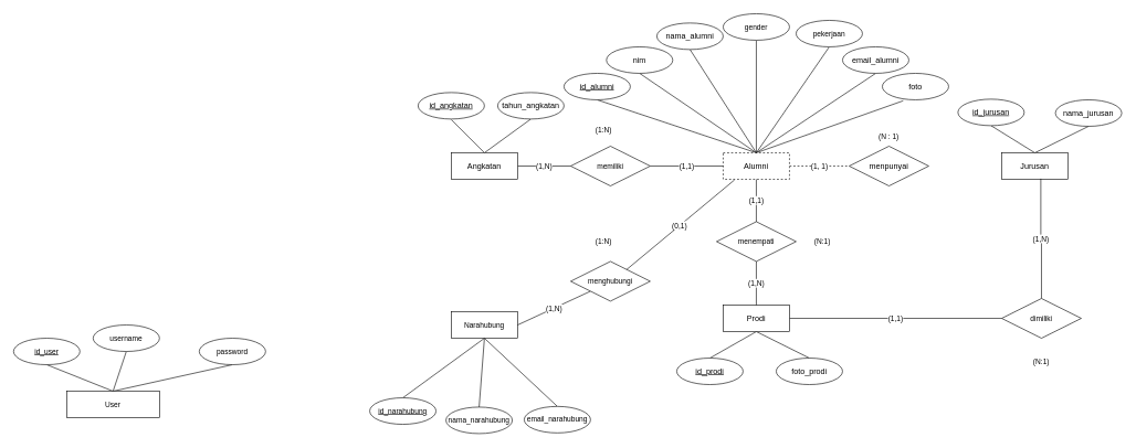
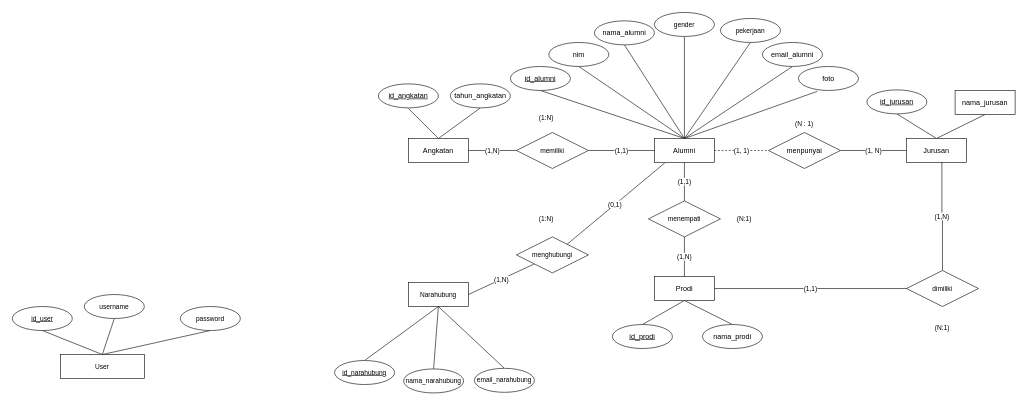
  <mxCell id="0" />
  <mxCell id="1" parent="0" />
  <mxCell id="2" value="(1, 1)" style="edgeStyle=orthogonalEdgeStyle;rounded=0;orthogonalLoop=1;jettySize=auto;html=1;exitX=1;exitY=0.5;exitDx=0;exitDy=0;endArrow=none;endFill=0;dashed=1;" parent="1" source="9" target="22" edge="1"><mxGeometry relative="1" as="geometry" /></mxCell>
  <mxCell id="3" style="shape=connector;rounded=0;orthogonalLoop=1;jettySize=auto;html=1;exitX=0.5;exitY=0;exitDx=0;exitDy=0;entryX=0.5;entryY=1;entryDx=0;entryDy=0;labelBackgroundColor=default;strokeColor=default;fontFamily=Helvetica;fontSize=11;fontColor=default;endArrow=none;endFill=0;" edge="1" parent="1" source="9" target="40"><mxGeometry relative="1" as="geometry" /></mxCell>
  <mxCell id="4" style="shape=connector;rounded=0;orthogonalLoop=1;jettySize=auto;html=1;exitX=0.5;exitY=0;exitDx=0;exitDy=0;entryX=0.315;entryY=1.035;entryDx=0;entryDy=0;entryPerimeter=0;labelBackgroundColor=default;strokeColor=default;fontFamily=Helvetica;fontSize=11;fontColor=default;endArrow=none;endFill=0;" edge="1" parent="1" source="9" target="41"><mxGeometry relative="1" as="geometry" /></mxCell>
  <mxCell id="5" style="shape=connector;rounded=0;orthogonalLoop=1;jettySize=auto;html=1;exitX=0.5;exitY=0;exitDx=0;exitDy=0;labelBackgroundColor=default;strokeColor=default;fontFamily=Helvetica;fontSize=11;fontColor=default;endArrow=none;endFill=0;entryX=0.5;entryY=1;entryDx=0;entryDy=0;" edge="1" parent="1" source="9" target="46"><mxGeometry relative="1" as="geometry"><mxPoint x="1090" y="150" as="targetPoint" /></mxGeometry></mxCell>
  <mxCell id="6" style="shape=connector;rounded=0;orthogonalLoop=1;jettySize=auto;html=1;exitX=0.5;exitY=0;exitDx=0;exitDy=0;entryX=0.5;entryY=1;entryDx=0;entryDy=0;labelBackgroundColor=default;strokeColor=default;fontFamily=Helvetica;fontSize=11;fontColor=default;endArrow=none;endFill=0;" edge="1" parent="1" source="9" target="47"><mxGeometry relative="1" as="geometry" /></mxCell>
  <mxCell id="7" style="shape=connector;rounded=0;orthogonalLoop=1;jettySize=auto;html=1;exitX=0.5;exitY=0;exitDx=0;exitDy=0;entryX=0.5;entryY=1;entryDx=0;entryDy=0;labelBackgroundColor=default;strokeColor=default;fontFamily=Helvetica;fontSize=11;fontColor=default;endArrow=none;endFill=0;" edge="1" parent="1" source="9" target="48"><mxGeometry relative="1" as="geometry" /></mxCell>
  <mxCell id="8" style="edgeStyle=none;shape=connector;rounded=0;orthogonalLoop=1;jettySize=auto;html=1;exitX=0.5;exitY=0;exitDx=0;exitDy=0;entryX=0.5;entryY=1;entryDx=0;entryDy=0;labelBackgroundColor=default;strokeColor=default;fontFamily=Helvetica;fontSize=11;fontColor=default;endArrow=none;endFill=0;" edge="1" parent="1" source="9" target="49"><mxGeometry relative="1" as="geometry" /></mxCell>
- <mxCell id="9" value="Alumni" style="whiteSpace=wrap;html=1;align=center;dashed=1;" parent="1" vertex="1"><mxGeometry x="1090" y="230" width="100" height="40" as="geometry" /></mxCell>
+ <mxCell id="9" value="Alumni" style="whiteSpace=wrap;html=1;align=center;" parent="1" vertex="1"><mxGeometry x="1090" y="230" width="100" height="40" as="geometry" /></mxCell>
  <mxCell id="10" style="shape=connector;rounded=0;orthogonalLoop=1;jettySize=auto;html=1;exitX=0.5;exitY=0;exitDx=0;exitDy=0;entryX=0.5;entryY=1;entryDx=0;entryDy=0;labelBackgroundColor=default;strokeColor=default;fontFamily=Helvetica;fontSize=11;fontColor=default;endArrow=none;endFill=0;" edge="1" parent="1" source="12" target="42"><mxGeometry relative="1" as="geometry" /></mxCell>
  <mxCell id="11" style="shape=connector;rounded=0;orthogonalLoop=1;jettySize=auto;html=1;exitX=0.5;exitY=0;exitDx=0;exitDy=0;entryX=0.5;entryY=1;entryDx=0;entryDy=0;labelBackgroundColor=default;strokeColor=default;fontFamily=Helvetica;fontSize=11;fontColor=default;endArrow=none;endFill=0;" edge="1" parent="1" source="12" target="43"><mxGeometry relative="1" as="geometry" /></mxCell>
  <mxCell id="12" value="Jurusan" style="whiteSpace=wrap;html=1;align=center;" parent="1" vertex="1"><mxGeometry x="1510" y="230" width="100" height="40" as="geometry" /></mxCell>
  <mxCell id="13" value="(1,1)" style="edgeStyle=orthogonalEdgeStyle;shape=connector;rounded=0;orthogonalLoop=1;jettySize=auto;html=1;exitX=1;exitY=0.5;exitDx=0;exitDy=0;labelBackgroundColor=default;strokeColor=default;fontFamily=Helvetica;fontSize=11;fontColor=default;endArrow=none;endFill=0;" parent="1" source="16" target="29" edge="1"><mxGeometry relative="1" as="geometry" /></mxCell>
  <mxCell id="14" style="shape=connector;rounded=0;orthogonalLoop=1;jettySize=auto;html=1;exitX=0.5;exitY=1;exitDx=0;exitDy=0;entryX=0.5;entryY=0;entryDx=0;entryDy=0;labelBackgroundColor=default;strokeColor=default;fontFamily=Helvetica;fontSize=11;fontColor=default;endArrow=none;endFill=0;" edge="1" parent="1" source="16" target="39"><mxGeometry relative="1" as="geometry" /></mxCell>
  <mxCell id="15" style="shape=connector;rounded=0;orthogonalLoop=1;jettySize=auto;html=1;exitX=0.5;exitY=1;exitDx=0;exitDy=0;entryX=0.5;entryY=0;entryDx=0;entryDy=0;labelBackgroundColor=default;strokeColor=default;fontFamily=Helvetica;fontSize=11;fontColor=default;endArrow=none;endFill=0;" edge="1" parent="1" source="16" target="44"><mxGeometry relative="1" as="geometry" /></mxCell>
  <mxCell id="16" value="Prodi" style="whiteSpace=wrap;html=1;align=center;" parent="1" vertex="1"><mxGeometry x="1090" y="460" width="100" height="40" as="geometry" /></mxCell>
  <mxCell id="17" value="(1,N)" style="edgeStyle=orthogonalEdgeStyle;shape=connector;rounded=0;orthogonalLoop=1;jettySize=auto;html=1;labelBackgroundColor=default;strokeColor=default;fontFamily=Helvetica;fontSize=11;fontColor=default;endArrow=none;endFill=0;" parent="1" source="20" target="32" edge="1"><mxGeometry relative="1" as="geometry" /></mxCell>
  <mxCell id="18" style="rounded=0;orthogonalLoop=1;jettySize=auto;html=1;exitX=0.5;exitY=0;exitDx=0;exitDy=0;endArrow=none;endFill=0;" edge="1" parent="1" source="20"><mxGeometry relative="1" as="geometry"><mxPoint x="680" y="180" as="targetPoint" /></mxGeometry></mxCell>
  <mxCell id="19" style="shape=connector;rounded=0;orthogonalLoop=1;jettySize=auto;html=1;exitX=0.5;exitY=0;exitDx=0;exitDy=0;entryX=0.5;entryY=1;entryDx=0;entryDy=0;labelBackgroundColor=default;strokeColor=default;fontFamily=Helvetica;fontSize=11;fontColor=default;endArrow=none;endFill=0;" edge="1" parent="1" source="20" target="45"><mxGeometry relative="1" as="geometry" /></mxCell>
  <mxCell id="20" value="Angkatan" style="whiteSpace=wrap;html=1;align=center;" parent="1" vertex="1"><mxGeometry x="680" y="230" width="100" height="40" as="geometry" /></mxCell>
+ <mxCell id="21" value="(1, N)" style="edgeStyle=orthogonalEdgeStyle;rounded=0;orthogonalLoop=1;jettySize=auto;html=1;endArrow=none;endFill=0;" parent="1" source="22" target="12" edge="1"><mxGeometry relative="1" as="geometry" /></mxCell>
  <mxCell id="22" value="menpunyai" style="shape=rhombus;perimeter=rhombusPerimeter;whiteSpace=wrap;html=1;align=center;" parent="1" vertex="1"><mxGeometry x="1280" y="220" width="120" height="60" as="geometry" /></mxCell>
  <mxCell id="23" value="(N : 1)" style="text;html=1;strokeColor=none;fillColor=none;align=center;verticalAlign=middle;whiteSpace=wrap;rounded=0;fontSize=11;fontFamily=Helvetica;fontColor=default;" parent="1" vertex="1"><mxGeometry x="1310" y="190" width="60" height="30" as="geometry" /></mxCell>
  <mxCell id="24" value="(1,1)" style="edgeStyle=orthogonalEdgeStyle;shape=connector;rounded=0;orthogonalLoop=1;jettySize=auto;html=1;labelBackgroundColor=default;strokeColor=default;fontFamily=Helvetica;fontSize=11;fontColor=default;endArrow=none;endFill=0;" parent="1" source="26" target="9" edge="1"><mxGeometry relative="1" as="geometry" /></mxCell>
  <mxCell id="25" value="(1,N)" style="edgeStyle=orthogonalEdgeStyle;shape=connector;rounded=0;orthogonalLoop=1;jettySize=auto;html=1;labelBackgroundColor=default;strokeColor=default;fontFamily=Helvetica;fontSize=11;fontColor=default;endArrow=none;endFill=0;" parent="1" source="26" target="16" edge="1"><mxGeometry relative="1" as="geometry"><mxPoint as="offset" /></mxGeometry></mxCell>
  <mxCell id="26" value="menempati" style="shape=rhombus;perimeter=rhombusPerimeter;whiteSpace=wrap;html=1;align=center;fontFamily=Helvetica;fontSize=11;fontColor=default;" parent="1" vertex="1"><mxGeometry x="1080" y="334" width="120" height="60" as="geometry" /></mxCell>
  <mxCell id="27" value="(N:1)" style="text;html=1;strokeColor=none;fillColor=none;align=center;verticalAlign=middle;whiteSpace=wrap;rounded=0;fontSize=11;fontFamily=Helvetica;fontColor=default;" parent="1" vertex="1"><mxGeometry x="1210" y="349" width="60" height="30" as="geometry" /></mxCell>
  <mxCell id="28" value="(1,N)" style="edgeStyle=orthogonalEdgeStyle;shape=connector;rounded=0;orthogonalLoop=1;jettySize=auto;html=1;exitX=0.5;exitY=0;exitDx=0;exitDy=0;entryX=0.59;entryY=0.975;entryDx=0;entryDy=0;entryPerimeter=0;labelBackgroundColor=default;strokeColor=default;fontFamily=Helvetica;fontSize=11;fontColor=default;endArrow=none;endFill=0;" parent="1" source="29" target="12" edge="1"><mxGeometry relative="1" as="geometry" /></mxCell>
  <mxCell id="29" value="dimiliki" style="shape=rhombus;perimeter=rhombusPerimeter;whiteSpace=wrap;html=1;align=center;fontFamily=Helvetica;fontSize=11;fontColor=default;" parent="1" vertex="1"><mxGeometry x="1510" y="450" width="120" height="60" as="geometry" /></mxCell>
  <mxCell id="30" value="(N:1)" style="text;html=1;strokeColor=none;fillColor=none;align=center;verticalAlign=middle;whiteSpace=wrap;rounded=0;fontSize=11;fontFamily=Helvetica;fontColor=default;" parent="1" vertex="1"><mxGeometry x="1540" y="530" width="60" height="30" as="geometry" /></mxCell>
  <mxCell id="31" value="(1,1)" style="edgeStyle=orthogonalEdgeStyle;shape=connector;rounded=0;orthogonalLoop=1;jettySize=auto;html=1;labelBackgroundColor=default;strokeColor=default;fontFamily=Helvetica;fontSize=11;fontColor=default;endArrow=none;endFill=0;" parent="1" source="32" target="9" edge="1"><mxGeometry relative="1" as="geometry"><mxPoint as="offset" /></mxGeometry></mxCell>
  <mxCell id="32" value="memiliki" style="shape=rhombus;perimeter=rhombusPerimeter;whiteSpace=wrap;html=1;align=center;fontFamily=Helvetica;fontSize=11;fontColor=default;" parent="1" vertex="1"><mxGeometry y="220" width="120" height="60" as="geometry" x="860" /></mxCell>
  <mxCell id="33" value="(1:N)" style="text;html=1;strokeColor=none;fillColor=none;align=center;verticalAlign=middle;whiteSpace=wrap;rounded=0;fontSize=11;fontFamily=Helvetica;fontColor=default;" parent="1" vertex="1"><mxGeometry x="880" y="180" width="60" height="30" as="geometry" /></mxCell>
  <mxCell id="34" value="(0,1)" style="shape=connector;rounded=0;orthogonalLoop=1;jettySize=auto;html=1;entryX=0.17;entryY=1.025;entryDx=0;entryDy=0;entryPerimeter=0;labelBackgroundColor=default;strokeColor=default;fontFamily=Helvetica;fontSize=11;fontColor=default;endArrow=none;endFill=0;" parent="1" target="9" edge="1"><mxGeometry relative="1" as="geometry"><mxPoint x="940" y="410" as="sourcePoint" /></mxGeometry></mxCell>
  <mxCell id="35" value="(1:N)" style="text;html=1;strokeColor=none;fillColor=none;align=center;verticalAlign=middle;whiteSpace=wrap;rounded=0;fontSize=11;fontFamily=Helvetica;fontColor=default;" parent="1" vertex="1"><mxGeometry x="880" y="349" width="60" height="30" as="geometry" /></mxCell>
  <mxCell id="36" style="shape=connector;rounded=0;orthogonalLoop=1;jettySize=auto;html=1;exitX=0.5;exitY=1;exitDx=0;exitDy=0;labelBackgroundColor=default;strokeColor=default;fontFamily=Helvetica;fontSize=11;fontColor=default;endArrow=none;endFill=0;entryX=0.5;entryY=0;entryDx=0;entryDy=0;" edge="1" parent="1" source="37" target="9"><mxGeometry relative="1" as="geometry" /></mxCell>
  <mxCell id="37" value="email_alumni" style="ellipse;whiteSpace=wrap;html=1;align=center;" vertex="1" parent="1"><mxGeometry x="1270" y="70" width="100" height="40" as="geometry" /></mxCell>
  <mxCell id="38" value="id_angkatan" style="ellipse;whiteSpace=wrap;html=1;align=center;fontStyle=4;" vertex="1" parent="1"><mxGeometry x="630" y="139" width="100" height="40" as="geometry" /></mxCell>
  <mxCell id="39" value="id_prodi" style="ellipse;whiteSpace=wrap;html=1;align=center;fontStyle=4;" vertex="1" parent="1"><mxGeometry x="1020" y="540" width="100" height="40" as="geometry" /></mxCell>
  <mxCell id="40" value="nim" style="ellipse;whiteSpace=wrap;html=1;align=center;" vertex="1" parent="1"><mxGeometry x="914" y="70" width="100" height="40" as="geometry" /></mxCell>
  <mxCell id="41" value="foto" style="ellipse;whiteSpace=wrap;html=1;align=center;" vertex="1" parent="1"><mxGeometry x="1330" y="110" width="100" height="40" as="geometry" /></mxCell>
  <mxCell id="42" value="id_jurusan" style="ellipse;whiteSpace=wrap;html=1;align=center;fontStyle=4;" vertex="1" parent="1"><mxGeometry x="1444" y="149" width="100" height="40" as="geometry" /></mxCell>
- <mxCell id="43" value="nama_jurusan" style="ellipse;whiteSpace=wrap;html=1;align=center;" vertex="1" parent="1"><mxGeometry x="1591" y="150" width="100" height="40" as="geometry" /></mxCell>
- <mxCell id="44" value="foto_prodi" style="ellipse;whiteSpace=wrap;html=1;align=center;" vertex="1" parent="1"><mxGeometry x="1170" y="540" width="100" height="40" as="geometry" /></mxCell>
+ <mxCell id="43" value="nama_jurusan" style="whiteSpace=wrap;html=1;align=center;rounded=0;" vertex="1" parent="1"><mxGeometry x="1591" y="150" width="100" height="40" as="geometry" /></mxCell>
+ <mxCell id="44" value="nama_prodi" style="ellipse;whiteSpace=wrap;html=1;align=center;" vertex="1" parent="1"><mxGeometry x="1170" y="540" width="100" height="40" as="geometry" /></mxCell>
  <mxCell id="45" value="tahun_angkatan" style="ellipse;whiteSpace=wrap;html=1;align=center;" vertex="1" parent="1"><mxGeometry x="750" y="139" width="100" height="40" as="geometry" /></mxCell>
  <mxCell id="46" value="nama_alumni" style="ellipse;whiteSpace=wrap;html=1;align=center;" vertex="1" parent="1"><mxGeometry x="990" y="34" width="100" height="40" as="geometry" /></mxCell>
  <mxCell id="47" value="gender" style="ellipse;whiteSpace=wrap;html=1;align=center;fontFamily=Helvetica;fontSize=11;fontColor=default;" vertex="1" parent="1"><mxGeometry x="1090" y="20" width="100" height="40" as="geometry" /></mxCell>
  <mxCell id="48" value="pekerjaan" style="ellipse;whiteSpace=wrap;html=1;align=center;fontFamily=Helvetica;fontSize=11;fontColor=default;" vertex="1" parent="1"><mxGeometry x="1200" y="30" width="100" height="40" as="geometry" /></mxCell>
  <mxCell id="49" value="id_alumni" style="ellipse;whiteSpace=wrap;html=1;align=center;fontStyle=4" vertex="1" parent="1"><mxGeometry x="850" y="110" width="100" height="40" as="geometry" /></mxCell>
  <mxCell id="50" style="edgeStyle=none;shape=connector;rounded=0;orthogonalLoop=1;jettySize=auto;html=1;exitX=0.5;exitY=0;exitDx=0;exitDy=0;entryX=0.5;entryY=1;entryDx=0;entryDy=0;labelBackgroundColor=default;strokeColor=default;fontFamily=Helvetica;fontSize=11;fontColor=default;endArrow=none;endFill=0;" edge="1" parent="1" source="53" target="54"><mxGeometry relative="1" as="geometry" /></mxCell>
  <mxCell id="51" style="edgeStyle=none;shape=connector;rounded=0;orthogonalLoop=1;jettySize=auto;html=1;exitX=0.5;exitY=0;exitDx=0;exitDy=0;entryX=0.5;entryY=1;entryDx=0;entryDy=0;labelBackgroundColor=default;strokeColor=default;fontFamily=Helvetica;fontSize=11;fontColor=default;endArrow=none;endFill=0;" edge="1" parent="1" source="53" target="55"><mxGeometry relative="1" as="geometry" /></mxCell>
  <mxCell id="52" style="edgeStyle=none;shape=connector;rounded=0;orthogonalLoop=1;jettySize=auto;html=1;exitX=0.5;exitY=0;exitDx=0;exitDy=0;entryX=0.5;entryY=1;entryDx=0;entryDy=0;labelBackgroundColor=default;strokeColor=default;fontFamily=Helvetica;fontSize=11;fontColor=default;endArrow=none;endFill=0;" edge="1" parent="1" source="53" target="56"><mxGeometry relative="1" as="geometry" /></mxCell>
  <mxCell id="53" value="User" style="rounded=0;arcSize=10;whiteSpace=wrap;html=1;align=center;fontFamily=Helvetica;fontSize=11;fontColor=default;" vertex="1" parent="1"><mxGeometry x="100" y="590" width="140" height="40" as="geometry" /></mxCell>
  <mxCell id="54" value="id_user" style="ellipse;whiteSpace=wrap;html=1;align=center;fontFamily=Helvetica;fontSize=11;fontColor=default;fontStyle=4" vertex="1" parent="1"><mxGeometry x="20" y="510" width="100" height="40" as="geometry" /></mxCell>
  <mxCell id="55" value="username" style="ellipse;whiteSpace=wrap;html=1;align=center;fontFamily=Helvetica;fontSize=11;fontColor=default;" vertex="1" parent="1"><mxGeometry x="140" y="490" width="100" height="40" as="geometry" /></mxCell>
  <mxCell id="56" value="password" style="ellipse;whiteSpace=wrap;html=1;align=center;fontFamily=Helvetica;fontSize=11;fontColor=default;" vertex="1" parent="1"><mxGeometry x="300" y="510" width="100" height="40" as="geometry" /></mxCell>
  <mxCell id="57" style="edgeStyle=none;shape=connector;rounded=0;orthogonalLoop=1;jettySize=auto;html=1;exitX=0.5;exitY=1;exitDx=0;exitDy=0;entryX=0.5;entryY=0;entryDx=0;entryDy=0;labelBackgroundColor=default;strokeColor=default;fontFamily=Helvetica;fontSize=11;fontColor=default;endArrow=none;endFill=0;" edge="1" parent="1" source="59" target="62"><mxGeometry relative="1" as="geometry" /></mxCell>
  <mxCell id="58" style="edgeStyle=none;shape=connector;rounded=0;orthogonalLoop=1;jettySize=auto;html=1;exitX=0.5;exitY=1;exitDx=0;exitDy=0;entryX=0.5;entryY=0;entryDx=0;entryDy=0;labelBackgroundColor=default;strokeColor=default;fontFamily=Helvetica;fontSize=11;fontColor=default;endArrow=none;endFill=0;" edge="1" parent="1" source="59" target="63"><mxGeometry relative="1" as="geometry" /></mxCell>
  <mxCell id="59" value="Narahubung" style="whiteSpace=wrap;html=1;align=center;fontFamily=Helvetica;fontSize=11;fontColor=default;" vertex="1" parent="1"><mxGeometry x="680" y="470" width="100" height="40" as="geometry" /></mxCell>
  <mxCell id="60" style="edgeStyle=none;shape=connector;rounded=0;orthogonalLoop=1;jettySize=auto;html=1;exitX=0.5;exitY=0;exitDx=0;exitDy=0;entryX=0.5;entryY=1;entryDx=0;entryDy=0;labelBackgroundColor=default;strokeColor=default;fontFamily=Helvetica;fontSize=11;fontColor=default;endArrow=none;endFill=0;" edge="1" parent="1" source="61" target="59"><mxGeometry relative="1" as="geometry" /></mxCell>
  <mxCell id="61" value="id_narahubung" style="ellipse;whiteSpace=wrap;html=1;align=center;fontStyle=4;fontFamily=Helvetica;fontSize=11;fontColor=default;" vertex="1" parent="1"><mxGeometry x="557" y="600" width="100" height="40" as="geometry" /></mxCell>
  <mxCell id="62" value="nama_narahubung" style="ellipse;whiteSpace=wrap;html=1;align=center;fontFamily=Helvetica;fontSize=11;fontColor=default;" vertex="1" parent="1"><mxGeometry x="672" y="614" width="100" height="40" as="geometry" /></mxCell>
  <mxCell id="63" value="email_narahubung" style="ellipse;whiteSpace=wrap;html=1;align=center;fontFamily=Helvetica;fontSize=11;fontColor=default;" vertex="1" parent="1"><mxGeometry x="790" y="613" width="100" height="40" as="geometry" /></mxCell>
  <mxCell id="64" value="(1,N)" style="edgeStyle=none;shape=connector;rounded=0;orthogonalLoop=1;jettySize=auto;html=1;exitX=0;exitY=1;exitDx=0;exitDy=0;entryX=1;entryY=0.5;entryDx=0;entryDy=0;labelBackgroundColor=default;strokeColor=default;fontFamily=Helvetica;fontSize=11;fontColor=default;endArrow=none;endFill=0;" edge="1" parent="1" source="65" target="59"><mxGeometry relative="1" as="geometry" /></mxCell>
  <mxCell id="65" value="menghubungi" style="shape=rhombus;perimeter=rhombusPerimeter;whiteSpace=wrap;html=1;align=center;fontFamily=Helvetica;fontSize=11;fontColor=default;" vertex="1" parent="1"><mxGeometry y="394" width="120" height="60" as="geometry" x="860" /></mxCell>
